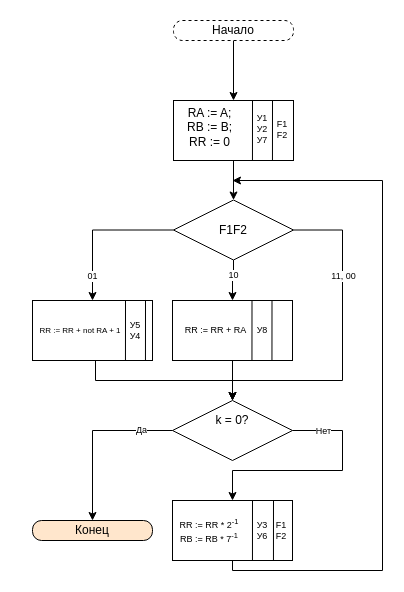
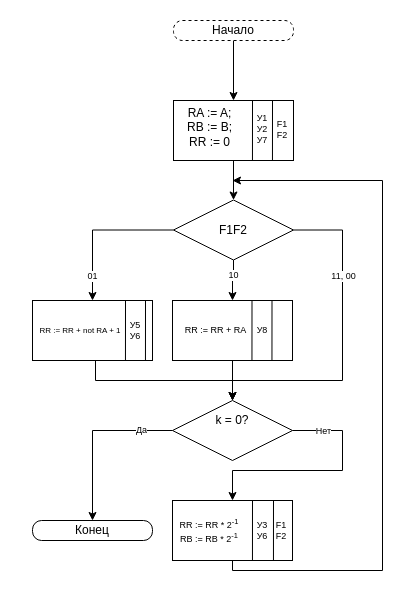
  <mxCell id="0" />
  <mxCell id="1" parent="0" />
  <mxCell id="2" style="edgeStyle=orthogonalEdgeStyle;rounded=0;orthogonalLoop=1;jettySize=auto;html=1;exitX=0;exitY=0.5;exitDx=0;exitDy=0;entryX=0.5;entryY=0;entryDx=0;entryDy=0;fontSize=9;" parent="1" source="6" target="24" edge="1"><mxGeometry relative="1" as="geometry" /></mxCell>
  <mxCell id="3" value="Да" style="text;html=1;align=center;verticalAlign=middle;resizable=0;points=[];;labelBackgroundColor=#ffffff;fontSize=9;" parent="2" vertex="1" connectable="0"><mxGeometry x="-0.408" y="-1" relative="1" as="geometry"><mxPoint x="18.5" y="0.5" as="offset" /></mxGeometry></mxCell>
  <mxCell id="4" style="edgeStyle=orthogonalEdgeStyle;rounded=0;orthogonalLoop=1;jettySize=auto;html=1;exitX=1;exitY=0.5;exitDx=0;exitDy=0;entryX=0.5;entryY=0;entryDx=0;entryDy=0;fontSize=9;" parent="1" source="6" target="23" edge="1"><mxGeometry relative="1" as="geometry"><Array as="points"><mxPoint x="342" y="430" /><mxPoint x="342" y="470" /><mxPoint x="232" y="470" /></Array></mxGeometry></mxCell>
  <mxCell id="5" value="Нет" style="text;html=1;align=center;verticalAlign=middle;resizable=0;points=[];;labelBackgroundColor=#ffffff;fontSize=9;" parent="4" vertex="1" connectable="0"><mxGeometry x="-0.408" y="-1" relative="1" as="geometry"><mxPoint x="-18.5" y="-18" as="offset" /></mxGeometry></mxCell>
  <mxCell id="6" value="" style="rhombus;whiteSpace=wrap;html=1;" parent="1" vertex="1"><mxGeometry x="172" y="400" width="120" height="60" as="geometry" /></mxCell>
  <mxCell id="7" style="edgeStyle=orthogonalEdgeStyle;rounded=0;orthogonalLoop=1;jettySize=auto;html=1;exitX=0.5;exitY=1;exitDx=0;exitDy=0;entryX=0.5;entryY=0;entryDx=0;entryDy=0;fontSize=9;" parent="1" source="8" target="10" edge="1"><mxGeometry relative="1" as="geometry" /></mxCell>
  <mxCell id="8" value="Начало" style="rounded=1;whiteSpace=wrap;html=1;imageHeight=24;arcSize=45;dashed=1;" parent="1" vertex="1"><mxGeometry x="173" y="20" width="120" height="20" as="geometry" /></mxCell>
  <mxCell id="9" style="edgeStyle=orthogonalEdgeStyle;rounded=0;orthogonalLoop=1;jettySize=auto;html=1;exitX=0.5;exitY=1;exitDx=0;exitDy=0;fontSize=9;entryX=0.5;entryY=0;entryDx=0;entryDy=0;" parent="1" source="10" target="17" edge="1"><mxGeometry relative="1" as="geometry"><mxPoint x="233" y="180" as="targetPoint" /></mxGeometry></mxCell>
  <mxCell id="10" value="" style="rounded=0;whiteSpace=wrap;html=1;" parent="1" vertex="1"><mxGeometry x="173" y="100" width="120" height="60" as="geometry" /></mxCell>
  <mxCell id="11" style="edgeStyle=orthogonalEdgeStyle;rounded=0;orthogonalLoop=1;jettySize=auto;html=1;entryX=0.5;entryY=0;entryDx=0;entryDy=0;fontSize=9;" parent="1" source="17" target="19" edge="1"><mxGeometry relative="1" as="geometry" /></mxCell>
  <mxCell id="12" value="01" style="text;html=1;align=center;verticalAlign=middle;resizable=0;points=[];;labelBackgroundColor=#ffffff;fontSize=9;" parent="11" vertex="1" connectable="0"><mxGeometry x="-0.253" relative="1" as="geometry"><mxPoint x="-24.5" y="45.5" as="offset" /></mxGeometry></mxCell>
  <mxCell id="13" style="edgeStyle=orthogonalEdgeStyle;rounded=0;orthogonalLoop=1;jettySize=auto;html=1;exitX=0.5;exitY=1;exitDx=0;exitDy=0;entryX=0.5;entryY=0;entryDx=0;entryDy=0;fontSize=9;" parent="1" source="17" target="21" edge="1"><mxGeometry relative="1" as="geometry" /></mxCell>
  <mxCell id="14" value="10" style="text;html=1;align=center;verticalAlign=middle;resizable=0;points=[];;labelBackgroundColor=#ffffff;fontSize=9;" parent="13" vertex="1" connectable="0"><mxGeometry x="0.08" y="1" relative="1" as="geometry"><mxPoint x="-1" y="-6" as="offset" /></mxGeometry></mxCell>
  <mxCell id="15" style="edgeStyle=orthogonalEdgeStyle;rounded=0;orthogonalLoop=1;jettySize=auto;html=1;exitX=1;exitY=0.5;exitDx=0;exitDy=0;entryX=0.5;entryY=0;entryDx=0;entryDy=0;fontSize=9;" parent="1" source="17" target="6" edge="1"><mxGeometry relative="1" as="geometry"><Array as="points"><mxPoint x="342" y="230" /><mxPoint x="342" y="380" /><mxPoint x="232" y="380" /></Array></mxGeometry></mxCell>
  <mxCell id="16" value="11, 00" style="text;html=1;align=center;verticalAlign=middle;resizable=0;points=[];;labelBackgroundColor=#ffffff;fontSize=9;" parent="15" vertex="1" connectable="0"><mxGeometry x="-0.404" y="-45" relative="1" as="geometry"><mxPoint x="45.5" y="-3.5" as="offset" /></mxGeometry></mxCell>
  <mxCell id="17" value="" style="rhombus;whiteSpace=wrap;html=1;" parent="1" vertex="1"><mxGeometry x="173" y="199.5" width="120" height="60" as="geometry" /></mxCell>
  <mxCell id="18" style="edgeStyle=orthogonalEdgeStyle;rounded=0;orthogonalLoop=1;jettySize=auto;html=1;fontSize=9;" parent="1" source="19" target="6" edge="1"><mxGeometry relative="1" as="geometry"><Array as="points"><mxPoint x="95" y="380" /><mxPoint x="232" y="380" /></Array><mxPoint x="232" y="380" as="targetPoint" /></mxGeometry></mxCell>
  <mxCell id="19" value="" style="rounded=0;whiteSpace=wrap;html=1;" parent="1" vertex="1"><mxGeometry x="32" y="300" width="120" height="60" as="geometry" /></mxCell>
  <mxCell id="20" style="edgeStyle=orthogonalEdgeStyle;rounded=0;orthogonalLoop=1;jettySize=auto;html=1;fontSize=9;" parent="1" source="21" target="6" edge="1"><mxGeometry relative="1" as="geometry"><mxPoint x="232" y="380" as="targetPoint" /></mxGeometry></mxCell>
  <mxCell id="21" value="" style="rounded=0;whiteSpace=wrap;html=1;" parent="1" vertex="1"><mxGeometry x="172" y="300" width="120" height="60" as="geometry" /></mxCell>
  <mxCell id="22" style="edgeStyle=orthogonalEdgeStyle;rounded=0;orthogonalLoop=1;jettySize=auto;html=1;fontSize=9;" parent="1" source="23" edge="1"><mxGeometry relative="1" as="geometry"><mxPoint x="232" y="180" as="targetPoint" /><Array as="points"><mxPoint x="232" y="570" /><mxPoint x="382" y="570" /><mxPoint x="382" y="180" /></Array><mxPoint x="232.143" y="496.5" as="sourcePoint" /></mxGeometry></mxCell>
  <mxCell id="23" value="" style="rounded=0;whiteSpace=wrap;html=1;" parent="1" vertex="1"><mxGeometry x="172" y="500" width="120" height="60" as="geometry" /></mxCell>
- <mxCell id="24" value="Конец" style="rounded=1;whiteSpace=wrap;html=1;arcSize=45;fillColor=#ffe6cc;" parent="1" vertex="1"><mxGeometry x="32" y="520" width="120" height="20" as="geometry" /></mxCell>
+ <mxCell id="24" value="Конец" style="rounded=1;whiteSpace=wrap;html=1;arcSize=45;" parent="1" vertex="1"><mxGeometry x="32" y="520" width="120" height="20" as="geometry" /></mxCell>
  <mxCell id="25" value="" style="endArrow=none;html=1;exitX=0.583;exitY=1;exitDx=0;exitDy=0;exitPerimeter=0;" parent="1" edge="1"><mxGeometry width="50" height="50" relative="1" as="geometry"><mxPoint x="124.96" y="360" as="sourcePoint" /><mxPoint x="125" y="300" as="targetPoint" /></mxGeometry></mxCell>
  <mxCell id="26" value="" style="endArrow=none;html=1;exitX=0.583;exitY=1;exitDx=0;exitDy=0;exitPerimeter=0;" parent="1" edge="1"><mxGeometry width="50" height="50" relative="1" as="geometry"><mxPoint x="144.96" y="360" as="sourcePoint" /><mxPoint x="145" y="300" as="targetPoint" /></mxGeometry></mxCell>
  <mxCell id="27" value="" style="endArrow=none;html=1;exitX=0.583;exitY=1;exitDx=0;exitDy=0;exitPerimeter=0;" parent="1" edge="1"><mxGeometry width="50" height="50" relative="1" as="geometry"><mxPoint x="251.46" y="360" as="sourcePoint" /><mxPoint x="251.5" y="300" as="targetPoint" /></mxGeometry></mxCell>
  <mxCell id="28" value="" style="endArrow=none;html=1;exitX=0.583;exitY=1;exitDx=0;exitDy=0;exitPerimeter=0;" parent="1" edge="1"><mxGeometry width="50" height="50" relative="1" as="geometry"><mxPoint x="271.46" y="360" as="sourcePoint" /><mxPoint x="271.5" y="300" as="targetPoint" /></mxGeometry></mxCell>
  <mxCell id="29" value="" style="endArrow=none;html=1;exitX=0.583;exitY=1;exitDx=0;exitDy=0;exitPerimeter=0;" parent="1" edge="1"><mxGeometry width="50" height="50" relative="1" as="geometry"><mxPoint x="251.96" y="560" as="sourcePoint" /><mxPoint x="252" y="500" as="targetPoint" /></mxGeometry></mxCell>
  <mxCell id="30" value="" style="endArrow=none;html=1;exitX=0.583;exitY=1;exitDx=0;exitDy=0;exitPerimeter=0;" parent="1" edge="1"><mxGeometry width="50" height="50" relative="1" as="geometry"><mxPoint x="272.96" y="560" as="sourcePoint" /><mxPoint x="273" y="500" as="targetPoint" /></mxGeometry></mxCell>
  <mxCell id="31" value="" style="endArrow=none;html=1;exitX=0.583;exitY=1;exitDx=0;exitDy=0;exitPerimeter=0;" parent="1" edge="1"><mxGeometry width="50" height="50" relative="1" as="geometry"><mxPoint x="251.96" y="160" as="sourcePoint" /><mxPoint x="252" y="100" as="targetPoint" /></mxGeometry></mxCell>
  <mxCell id="32" value="" style="endArrow=none;html=1;exitX=0.583;exitY=1;exitDx=0;exitDy=0;exitPerimeter=0;" parent="1" edge="1"><mxGeometry width="50" height="50" relative="1" as="geometry"><mxPoint x="271.96" y="160" as="sourcePoint" /><mxPoint x="272" y="100" as="targetPoint" /></mxGeometry></mxCell>
  <mxCell id="33" value="RA := A;&lt;br&gt;RB := B;&lt;br&gt;RR := 0" style="text;html=1;strokeColor=none;fillColor=none;align=center;verticalAlign=middle;whiteSpace=wrap;rounded=0;" parent="1" vertex="1"><mxGeometry x="173" y="103" width="73" height="48" as="geometry" /></mxCell>
  <mxCell id="34" value="F1F2" style="text;html=1;strokeColor=none;fillColor=none;align=center;verticalAlign=middle;whiteSpace=wrap;rounded=0;" parent="1" vertex="1"><mxGeometry x="213" y="219.5" width="40" height="20" as="geometry" /></mxCell>
  <mxCell id="35" value="k = 0?" style="text;html=1;strokeColor=none;fillColor=none;align=center;verticalAlign=middle;whiteSpace=wrap;rounded=0;" parent="1" vertex="1"><mxGeometry x="212" y="410" width="40" height="20" as="geometry" /></mxCell>
  <mxCell id="36" value="RR := RR + not RA + 1" style="text;html=1;strokeColor=none;fillColor=none;align=center;verticalAlign=middle;whiteSpace=wrap;rounded=0;fontSize=8;" parent="1" vertex="1"><mxGeometry x="20" y="307.5" width="120" height="45" as="geometry" /></mxCell>
  <mxCell id="37" value="RR := RR + RA" style="text;html=1;strokeColor=none;fillColor=none;align=center;verticalAlign=middle;whiteSpace=wrap;rounded=0;fontSize=9;" parent="1" vertex="1"><mxGeometry x="179" y="307.5" width="73" height="45" as="geometry" /></mxCell>
- <mxCell id="38" value="RR := RR * 2&lt;sup&gt;-1&lt;br&gt;&lt;/sup&gt;RB := RB * 7&lt;sup&gt;-1&lt;br&gt;&lt;/sup&gt;" style="text;html=1;strokeColor=none;fillColor=none;align=center;verticalAlign=middle;whiteSpace=wrap;rounded=0;fontSize=9;" parent="1" vertex="1"><mxGeometry x="148.5" y="507.5" width="120" height="45" as="geometry" /></mxCell>
+ <mxCell id="38" value="RR := RR * 2&lt;sup&gt;-1&lt;br&gt;&lt;/sup&gt;RB := RB * 2&lt;sup&gt;-1&lt;br&gt;&lt;/sup&gt;" style="text;html=1;strokeColor=none;fillColor=none;align=center;verticalAlign=middle;whiteSpace=wrap;rounded=0;fontSize=9;" parent="1" vertex="1"><mxGeometry x="148.5" y="507.5" width="120" height="45" as="geometry" /></mxCell>
  <mxCell id="39" value="У1&lt;br&gt;У2&lt;br&gt;У7&lt;br&gt;" style="text;html=1;strokeColor=none;fillColor=none;align=center;verticalAlign=middle;whiteSpace=wrap;rounded=0;fontSize=9;" parent="1" vertex="1"><mxGeometry x="257" y="119" width="10" height="20" as="geometry" /></mxCell>
  <mxCell id="40" value="F1&lt;br&gt;F2" style="text;html=1;strokeColor=none;fillColor=none;align=center;verticalAlign=middle;whiteSpace=wrap;rounded=0;fontSize=9;" parent="1" vertex="1"><mxGeometry x="277" y="119" width="10" height="20" as="geometry" /></mxCell>
  <mxCell id="41" value="У8" style="text;html=1;strokeColor=none;fillColor=none;align=center;verticalAlign=middle;whiteSpace=wrap;rounded=0;fontSize=9;" parent="1" vertex="1"><mxGeometry x="257" y="320" width="10" height="20" as="geometry" /></mxCell>
- <mxCell id="42" value="У5&lt;br&gt;У4" style="text;html=1;strokeColor=none;fillColor=none;align=center;verticalAlign=middle;whiteSpace=wrap;rounded=0;fontSize=9;" parent="1" vertex="1"><mxGeometry x="130" y="320" width="10" height="20" as="geometry" /></mxCell>
+ <mxCell id="42" value="У5&lt;br&gt;У6" style="text;html=1;strokeColor=none;fillColor=none;align=center;verticalAlign=middle;whiteSpace=wrap;rounded=0;fontSize=9;" parent="1" vertex="1"><mxGeometry x="130" y="320" width="10" height="20" as="geometry" /></mxCell>
  <mxCell id="43" value="У3&lt;br&gt;У6" style="text;html=1;strokeColor=none;fillColor=none;align=center;verticalAlign=middle;whiteSpace=wrap;rounded=0;fontSize=9;" parent="1" vertex="1"><mxGeometry x="257" y="520" width="10" height="20" as="geometry" /></mxCell>
  <mxCell id="44" value="F1&lt;br&gt;F2" style="text;html=1;strokeColor=none;fillColor=none;align=center;verticalAlign=middle;whiteSpace=wrap;rounded=0;fontSize=9;" parent="1" vertex="1"><mxGeometry x="276" y="520" width="10" height="20" as="geometry" /></mxCell>
